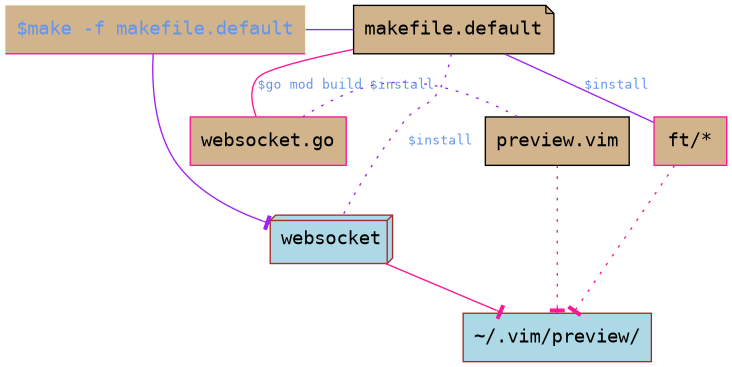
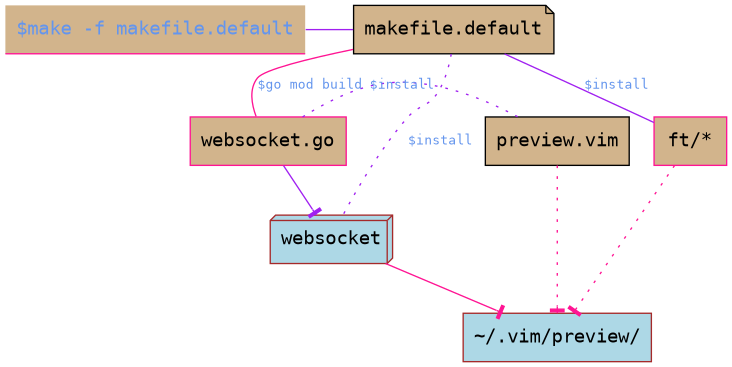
  digraph {
    rankdir=TB
    node [color=deeppink fillcolor=tan fontname=monospace shape=box style=filled]
    edge [arrowhead=vee arrowtail=vee color=purple dir=none fontname=monospace fontsize=10 style=solid]
    "ft/*"
    "preview.vim" [color=black]
    "websocket.go"
    n4 [fontcolor=cornflowerblue label="$make -f makefile.default" shape=underline]
    n5 [color=black label="makefile.default" shape=note]
    n6 [color=brown fillcolor=lightblue label="~/.vim/preview/"]
    websocket [color=brown fillcolor=lightblue shape=box3d]
    subgraph sub_1 {
      rank=same
      "ft/*"
      "preview.vim"
      "websocket.go"
    }
    subgraph sub_2 {
      rank=same
      n4
      n5
    }
    "ft/*" -> n6 [arrowhead=tee color=deeppink dir=forward style=dotted]
    "preview.vim" -> n6 [arrowhead=tee color=deeppink dir=forward style=dotted]
    "websocket.go" -> "preview.vim" [fontcolor=cornflowerblue label="$install" style=dotted]
-   n4 -> websocket [arrowhead=tee dir=forward]
+   "websocket.go" -> websocket [arrowhead=tee dir=forward]
    n4 -> n5
    n5 -> "ft/*" [fontcolor=cornflowerblue label="$install"]
    n5 -> "websocket.go" [color=deeppink fontcolor=cornflowerblue label="$go mod build"]
    n5 -> websocket [fontcolor=cornflowerblue label="$install" style=dotted]
    websocket -> n6 [arrowhead=tee color=deeppink dir=forward]
  }
